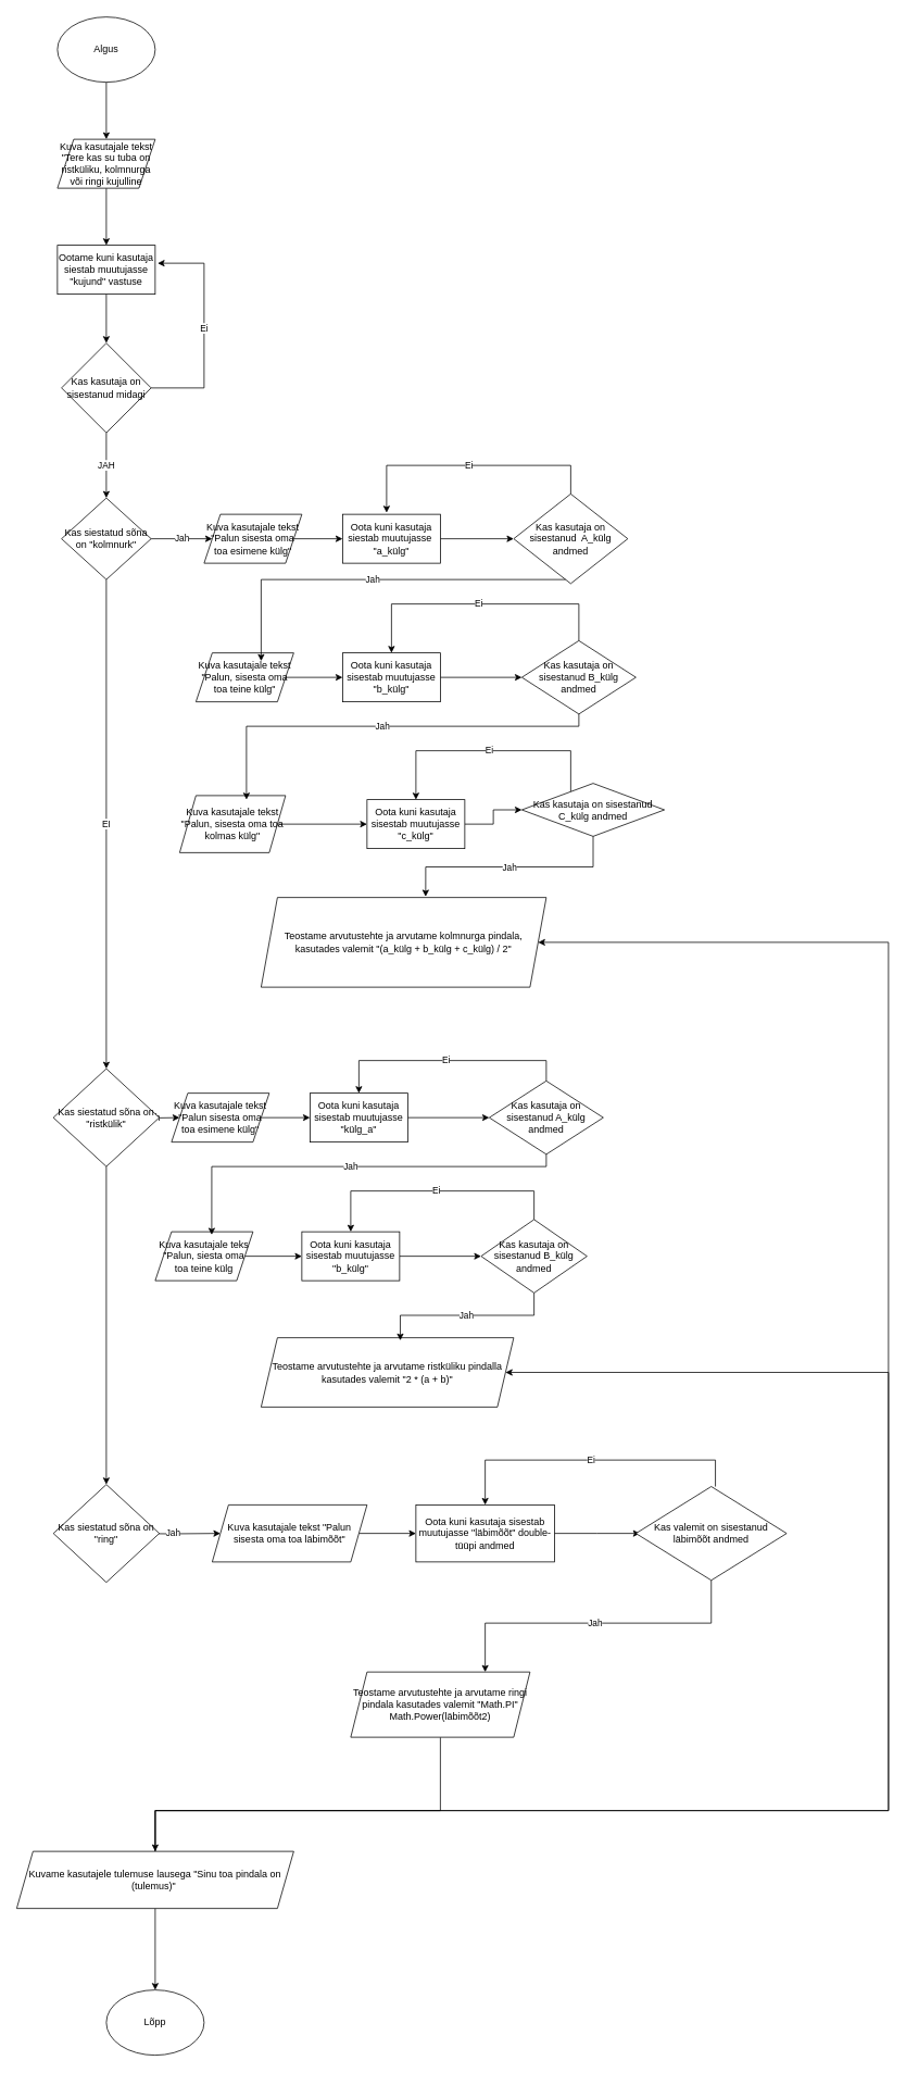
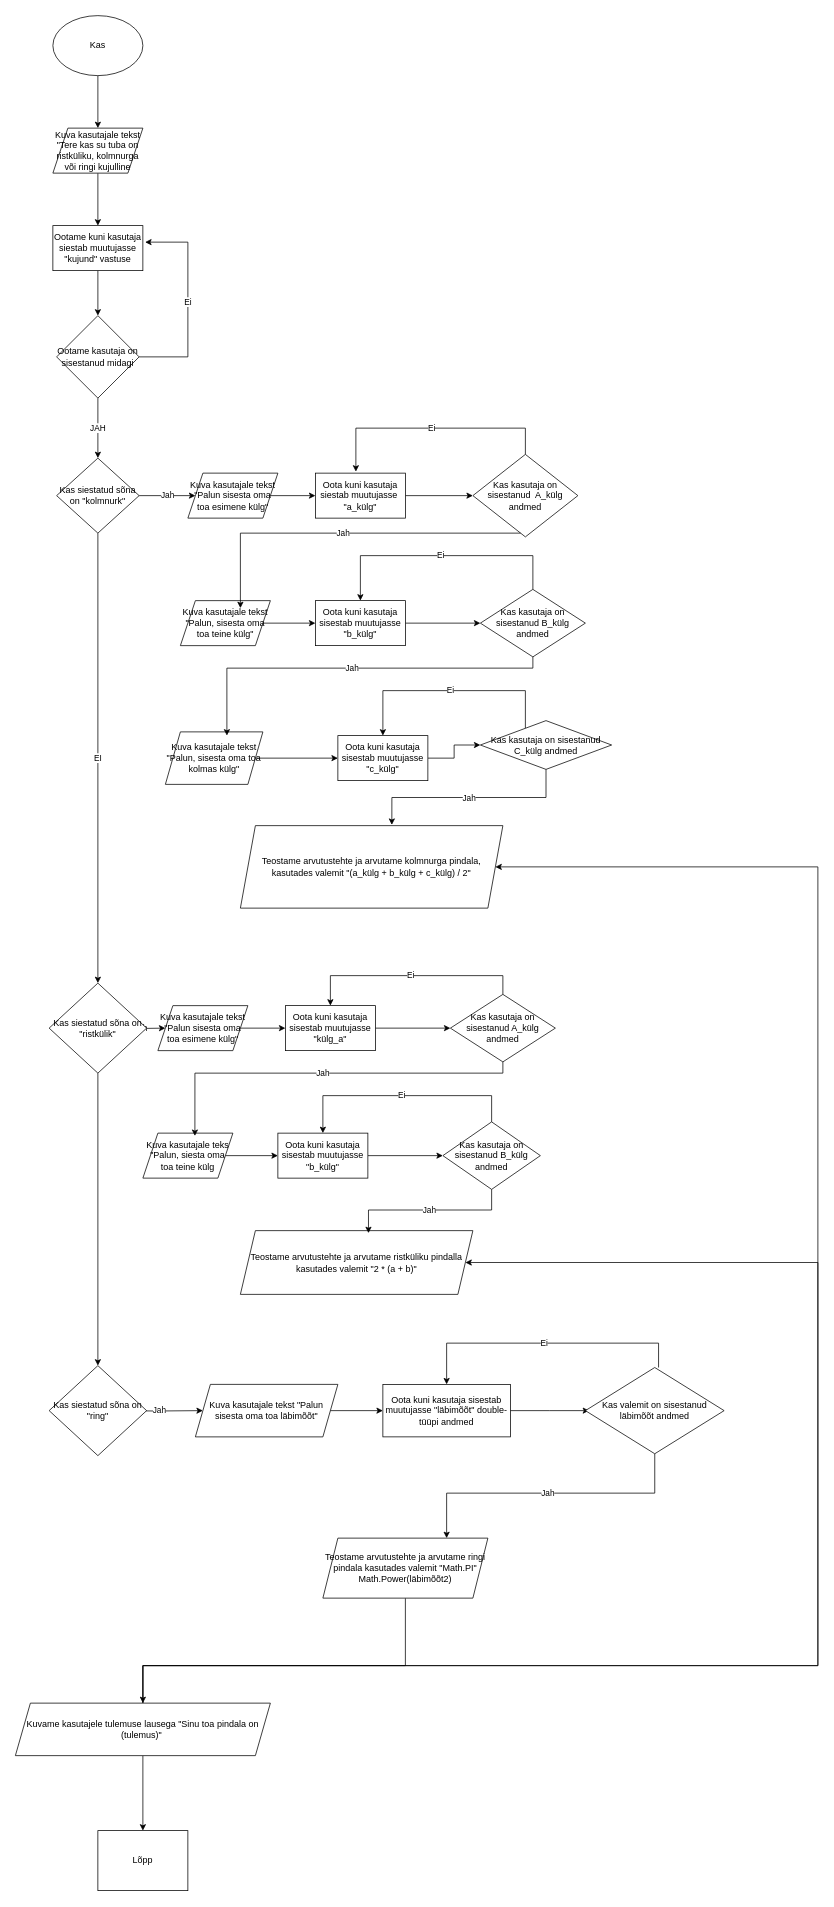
  <mxCell id="0" />
  <mxCell id="1" parent="0" />
  <mxCell id="2" value="" style="edgeStyle=orthogonalEdgeStyle;rounded=0;orthogonalLoop=1;jettySize=auto;html=1;" edge="1" parent="1" source="3" target="5"><mxGeometry relative="1" as="geometry" /></mxCell>
- <mxCell id="3" value="Algus" style="ellipse;whiteSpace=wrap;html=1;" vertex="1" parent="1"><mxGeometry x="70" y="20" width="120" height="80" as="geometry" /></mxCell>
+ <mxCell id="3" value="Kas" style="ellipse;whiteSpace=wrap;html=1;" vertex="1" parent="1"><mxGeometry x="70" y="20" width="120" height="80" as="geometry" /></mxCell>
  <mxCell id="4" value="" style="edgeStyle=orthogonalEdgeStyle;rounded=0;orthogonalLoop=1;jettySize=auto;html=1;" edge="1" parent="1" source="5" target="7"><mxGeometry relative="1" as="geometry" /></mxCell>
  <mxCell id="5" value="Kuva kasutajale tekst &quot;Tere kas su tuba on ristküliku, kolmnurga või ringi kujulline" style="shape=parallelogram;perimeter=parallelogramPerimeter;whiteSpace=wrap;html=1;fixedSize=1;" vertex="1" parent="1"><mxGeometry x="70" y="170" width="120" height="60" as="geometry" /></mxCell>
  <mxCell id="6" value="" style="edgeStyle=orthogonalEdgeStyle;rounded=0;orthogonalLoop=1;jettySize=auto;html=1;" edge="1" parent="1" source="7" target="9"><mxGeometry relative="1" as="geometry" /></mxCell>
  <mxCell id="7" value="Ootame kuni kasutaja siestab muutujasse &quot;kujund&quot; vastuse" style="rounded=0;whiteSpace=wrap;html=1;" vertex="1" parent="1"><mxGeometry x="70" y="300" width="120" height="60" as="geometry" /></mxCell>
  <mxCell id="8" value="JAH" style="edgeStyle=orthogonalEdgeStyle;rounded=0;orthogonalLoop=1;jettySize=auto;html=1;" edge="1" parent="1" source="9" target="13"><mxGeometry relative="1" as="geometry" /></mxCell>
- <mxCell id="9" value="Kas kasutaja on sisestanud midagi" style="rhombus;whiteSpace=wrap;html=1;" vertex="1" parent="1"><mxGeometry x="75" y="420" width="110" height="110" as="geometry" /></mxCell>
+ <mxCell id="9" value="Ootame kasutaja on sisestanud midagi" style="rhombus;whiteSpace=wrap;html=1;" vertex="1" parent="1"><mxGeometry x="75" y="420" width="110" height="110" as="geometry" /></mxCell>
  <mxCell id="10" value="Ei" style="edgeStyle=orthogonalEdgeStyle;rounded=0;orthogonalLoop=1;jettySize=auto;html=1;entryX=1.025;entryY=0.367;entryDx=0;entryDy=0;entryPerimeter=0;" edge="1" parent="1" source="9" target="7"><mxGeometry relative="1" as="geometry"><Array as="points"><mxPoint x="250" y="475" /><mxPoint x="250" y="322" /></Array></mxGeometry></mxCell>
  <mxCell id="11" value="EI" style="edgeStyle=orthogonalEdgeStyle;rounded=0;orthogonalLoop=1;jettySize=auto;html=1;" edge="1" parent="1" source="13" target="16"><mxGeometry relative="1" as="geometry" /></mxCell>
  <mxCell id="12" value="Jah" style="edgeStyle=orthogonalEdgeStyle;rounded=0;orthogonalLoop=1;jettySize=auto;html=1;" edge="1" parent="1" source="13" target="18"><mxGeometry relative="1" as="geometry" /></mxCell>
  <mxCell id="13" value="Kas siestatud sõna on &quot;kolmnurk&quot;" style="rhombus;whiteSpace=wrap;html=1;" vertex="1" parent="1"><mxGeometry x="75" y="610" width="110" height="100" as="geometry" /></mxCell>
  <mxCell id="14" value="Jah" style="edgeStyle=orthogonalEdgeStyle;rounded=0;orthogonalLoop=1;jettySize=auto;html=1;" edge="1" parent="1" target="24"><mxGeometry relative="1" as="geometry"><mxPoint x="155" y="1370" as="sourcePoint" /></mxGeometry></mxCell>
  <mxCell id="15" value="" style="edgeStyle=orthogonalEdgeStyle;rounded=0;orthogonalLoop=1;jettySize=auto;html=1;" edge="1" parent="1" source="16" target="30"><mxGeometry relative="1" as="geometry" /></mxCell>
  <mxCell id="16" value="Kas siestatud sõna on &quot;ristkülik&quot;" style="rhombus;whiteSpace=wrap;html=1;" vertex="1" parent="1"><mxGeometry x="65" y="1310" width="130" height="120" as="geometry" /></mxCell>
  <mxCell id="17" value="" style="edgeStyle=orthogonalEdgeStyle;rounded=0;orthogonalLoop=1;jettySize=auto;html=1;" edge="1" parent="1" source="18" target="20"><mxGeometry relative="1" as="geometry" /></mxCell>
  <mxCell id="18" value="Kuva kasutajale tekst &quot;Palun sisesta oma toa esimene külg&quot;" style="shape=parallelogram;perimeter=parallelogramPerimeter;whiteSpace=wrap;html=1;fixedSize=1;" vertex="1" parent="1"><mxGeometry x="250" y="630" width="120" height="60" as="geometry" /></mxCell>
  <mxCell id="19" value="" style="edgeStyle=orthogonalEdgeStyle;rounded=0;orthogonalLoop=1;jettySize=auto;html=1;" edge="1" parent="1" source="20" target="21"><mxGeometry relative="1" as="geometry" /></mxCell>
  <mxCell id="20" value="Oota kuni kasutaja siestab muutujasse&amp;nbsp;&lt;div&gt;&lt;span style=&quot;background-color: transparent; color: light-dark(rgb(0, 0, 0), rgb(255, 255, 255));&quot;&gt;&quot;a_külg&quot;&lt;/span&gt;&lt;br&gt;&lt;/div&gt;" style="rounded=0;whiteSpace=wrap;html=1;" vertex="1" parent="1"><mxGeometry x="420" y="630" width="120" height="60" as="geometry" /></mxCell>
  <mxCell id="21" value="Kas kasutaja on sisestanud&amp;nbsp; A_külg andmed" style="rhombus;whiteSpace=wrap;html=1;rounded=0;" vertex="1" parent="1"><mxGeometry x="630" y="605" width="140" height="110" as="geometry" /></mxCell>
  <mxCell id="22" value="Ei" style="edgeStyle=orthogonalEdgeStyle;rounded=0;orthogonalLoop=1;jettySize=auto;html=1;entryX=0.45;entryY=-0.033;entryDx=0;entryDy=0;entryPerimeter=0;" edge="1" parent="1" source="21" target="20"><mxGeometry relative="1" as="geometry"><Array as="points"><mxPoint x="700" y="570" /><mxPoint x="474" y="570" /></Array></mxGeometry></mxCell>
  <mxCell id="23" value="" style="edgeStyle=orthogonalEdgeStyle;rounded=0;orthogonalLoop=1;jettySize=auto;html=1;" edge="1" parent="1" source="24" target="26"><mxGeometry relative="1" as="geometry" /></mxCell>
  <mxCell id="24" value="Kuva kasutajale tekst &quot;Palun sisesta oma toa esimene külg&quot;" style="shape=parallelogram;perimeter=parallelogramPerimeter;whiteSpace=wrap;html=1;fixedSize=1;" vertex="1" parent="1"><mxGeometry x="210" y="1340" width="120" height="60" as="geometry" /></mxCell>
  <mxCell id="25" value="" style="edgeStyle=orthogonalEdgeStyle;rounded=0;orthogonalLoop=1;jettySize=auto;html=1;" edge="1" parent="1" source="26" target="28"><mxGeometry relative="1" as="geometry" /></mxCell>
  <mxCell id="26" value="Oota kuni kasutaja sisestab muutujasse &quot;külg_a&quot;" style="rounded=0;whiteSpace=wrap;html=1;" vertex="1" parent="1"><mxGeometry x="380" y="1340" width="120" height="60" as="geometry" /></mxCell>
  <mxCell id="27" value="Ei" style="edgeStyle=orthogonalEdgeStyle;rounded=0;orthogonalLoop=1;jettySize=auto;html=1;" edge="1" parent="1" source="28" target="26"><mxGeometry relative="1" as="geometry"><Array as="points"><mxPoint x="670" y="1300" /><mxPoint x="440" y="1300" /></Array></mxGeometry></mxCell>
  <mxCell id="28" value="Kas kasutaja on sisestanud A_külg&lt;div&gt;andmed&lt;/div&gt;" style="rhombus;whiteSpace=wrap;html=1;rounded=0;" vertex="1" parent="1"><mxGeometry x="600" y="1325" width="140" height="90" as="geometry" /></mxCell>
  <mxCell id="29" value="Jah" style="edgeStyle=orthogonalEdgeStyle;rounded=0;orthogonalLoop=1;jettySize=auto;html=1;" edge="1" parent="1" target="32"><mxGeometry relative="1" as="geometry"><mxPoint x="155" y="1880" as="sourcePoint" /></mxGeometry></mxCell>
  <mxCell id="30" value="Kas siestatud sõna on &quot;ring&quot;" style="rhombus;whiteSpace=wrap;html=1;" vertex="1" parent="1"><mxGeometry x="65" y="1820" width="130" height="120" as="geometry" /></mxCell>
  <mxCell id="31" value="" style="edgeStyle=orthogonalEdgeStyle;rounded=0;orthogonalLoop=1;jettySize=auto;html=1;" edge="1" parent="1" source="32" target="34"><mxGeometry relative="1" as="geometry" /></mxCell>
  <mxCell id="32" value="Kuva kasutajale tekst &quot;Palun sisesta oma toa läbimõõt&quot;" style="shape=parallelogram;perimeter=parallelogramPerimeter;whiteSpace=wrap;html=1;fixedSize=1;" vertex="1" parent="1"><mxGeometry x="260" y="1845" width="190" height="70" as="geometry" /></mxCell>
  <mxCell id="33" value="" style="edgeStyle=orthogonalEdgeStyle;rounded=0;orthogonalLoop=1;jettySize=auto;html=1;" edge="1" parent="1" source="34"><mxGeometry relative="1" as="geometry"><mxPoint x="785" y="1880" as="targetPoint" /></mxGeometry></mxCell>
  <mxCell id="34" value="Oota kuni kasutaja sisestab muutujasse &quot;läbimõõt&quot; double-tüüpi andmed" style="whiteSpace=wrap;html=1;" vertex="1" parent="1"><mxGeometry x="510" y="1845" width="170" height="70" as="geometry" /></mxCell>
  <mxCell id="35" value="Ei" style="edgeStyle=orthogonalEdgeStyle;rounded=0;orthogonalLoop=1;jettySize=auto;html=1;" edge="1" parent="1" target="34"><mxGeometry relative="1" as="geometry"><mxPoint x="877.6" y="1822.562" as="sourcePoint" /><Array as="points"><mxPoint x="878" y="1790" /><mxPoint x="595" y="1790" /></Array></mxGeometry></mxCell>
  <mxCell id="36" value="Jah" style="edgeStyle=orthogonalEdgeStyle;rounded=0;orthogonalLoop=1;jettySize=auto;html=1;entryX=0.75;entryY=0;entryDx=0;entryDy=0;" edge="1" parent="1" source="37" target="64"><mxGeometry relative="1" as="geometry"><Array as="points"><mxPoint x="872" y="1990" /><mxPoint x="595" y="1990" /></Array></mxGeometry></mxCell>
  <mxCell id="37" value="Kas valemit on sisestanud läbimõõt andmed" style="rhombus;whiteSpace=wrap;html=1;" vertex="1" parent="1"><mxGeometry x="780" y="1822.5" width="185" height="115" as="geometry" /></mxCell>
  <mxCell id="38" value="" style="edgeStyle=orthogonalEdgeStyle;rounded=0;orthogonalLoop=1;jettySize=auto;html=1;" edge="1" source="39" target="41" parent="1"><mxGeometry relative="1" as="geometry" /></mxCell>
  <mxCell id="39" value="Kuva kasutajale tekst &quot;Palun, sisesta oma toa teine külg&quot;" style="shape=parallelogram;perimeter=parallelogramPerimeter;whiteSpace=wrap;html=1;fixedSize=1;" vertex="1" parent="1"><mxGeometry x="240" y="800" width="120" height="60" as="geometry" /></mxCell>
  <mxCell id="40" value="" style="edgeStyle=orthogonalEdgeStyle;rounded=0;orthogonalLoop=1;jettySize=auto;html=1;" edge="1" source="41" target="43" parent="1"><mxGeometry relative="1" as="geometry" /></mxCell>
  <mxCell id="41" value="Oota kuni kasutaja sisestab muutujasse &quot;b_külg&quot;" style="rounded=0;whiteSpace=wrap;html=1;" vertex="1" parent="1"><mxGeometry x="420" y="800" width="120" height="60" as="geometry" /></mxCell>
  <mxCell id="42" value="Ei" style="edgeStyle=orthogonalEdgeStyle;rounded=0;orthogonalLoop=1;jettySize=auto;html=1;" edge="1" source="43" target="41" parent="1"><mxGeometry relative="1" as="geometry"><Array as="points"><mxPoint x="710" y="740" /><mxPoint x="480" y="740" /></Array></mxGeometry></mxCell>
  <mxCell id="43" value="Kas kasutaja on sisestanud B_külg andmed" style="rhombus;whiteSpace=wrap;html=1;rounded=0;" vertex="1" parent="1"><mxGeometry x="640" y="785" width="140" height="90" as="geometry" /></mxCell>
  <mxCell id="44" value="" style="edgeStyle=orthogonalEdgeStyle;rounded=0;orthogonalLoop=1;jettySize=auto;html=1;" edge="1" source="45" target="47" parent="1"><mxGeometry relative="1" as="geometry" /></mxCell>
  <mxCell id="45" value="Kuva kasutajale tekst &quot;Palun, sisesta oma toa kolmas külg&quot;" style="shape=parallelogram;perimeter=parallelogramPerimeter;whiteSpace=wrap;html=1;fixedSize=1;" vertex="1" parent="1"><mxGeometry x="220" y="975" width="130" height="70" as="geometry" /></mxCell>
  <mxCell id="46" value="" style="edgeStyle=orthogonalEdgeStyle;rounded=0;orthogonalLoop=1;jettySize=auto;html=1;" edge="1" source="47" target="49" parent="1"><mxGeometry relative="1" as="geometry" /></mxCell>
  <mxCell id="47" value="Oota kuni kasutaja sisestab muutujasse &quot;c_külg&quot;" style="rounded=0;whiteSpace=wrap;html=1;" vertex="1" parent="1"><mxGeometry x="450" y="980" width="120" height="60" as="geometry" /></mxCell>
  <mxCell id="48" value="Ei" style="edgeStyle=orthogonalEdgeStyle;rounded=0;orthogonalLoop=1;jettySize=auto;html=1;" edge="1" source="49" target="47" parent="1"><mxGeometry relative="1" as="geometry"><Array as="points"><mxPoint x="700" y="920" /><mxPoint x="510" y="920" /></Array></mxGeometry></mxCell>
  <mxCell id="49" value="Kas kasutaja on sisestanud C_külg andmed" style="rhombus;whiteSpace=wrap;html=1;" vertex="1" parent="1"><mxGeometry x="640" y="960" width="175" height="65" as="geometry" /></mxCell>
  <mxCell id="50" value="Teostame arvutustehte ja arvutame kolmnurga pindala, kasutades valemit &quot;(a_külg + b_külg + c_külg) / 2&quot;" style="shape=parallelogram;perimeter=parallelogramPerimeter;whiteSpace=wrap;html=1;fixedSize=1;" vertex="1" parent="1"><mxGeometry x="320" y="1100" width="350" height="110" as="geometry" /></mxCell>
  <mxCell id="51" value="Jah" style="edgeStyle=orthogonalEdgeStyle;rounded=0;orthogonalLoop=1;jettySize=auto;html=1;entryX=0.667;entryY=0.167;entryDx=0;entryDy=0;entryPerimeter=0;" edge="1" parent="1" source="21" target="39"><mxGeometry relative="1" as="geometry"><Array as="points"><mxPoint x="320" y="710" /></Array></mxGeometry></mxCell>
  <mxCell id="52" value="Jah" style="edgeStyle=orthogonalEdgeStyle;rounded=0;orthogonalLoop=1;jettySize=auto;html=1;entryX=0.631;entryY=0.071;entryDx=0;entryDy=0;entryPerimeter=0;" edge="1" parent="1" source="43" target="45"><mxGeometry relative="1" as="geometry"><Array as="points"><mxPoint x="710" y="890" /><mxPoint x="302" y="890" /></Array></mxGeometry></mxCell>
  <mxCell id="53" value="Jah" style="edgeStyle=orthogonalEdgeStyle;rounded=0;orthogonalLoop=1;jettySize=auto;html=1;entryX=0.577;entryY=-0.009;entryDx=0;entryDy=0;entryPerimeter=0;" edge="1" parent="1" source="49" target="50"><mxGeometry relative="1" as="geometry" /></mxCell>
  <mxCell id="54" value="" style="edgeStyle=orthogonalEdgeStyle;rounded=0;orthogonalLoop=1;jettySize=auto;html=1;" edge="1" source="55" target="57" parent="1"><mxGeometry relative="1" as="geometry" /></mxCell>
  <mxCell id="55" value="Kuva kasutajale teks &quot;Palun, siesta oma toa teine külg" style="shape=parallelogram;perimeter=parallelogramPerimeter;whiteSpace=wrap;html=1;fixedSize=1;" vertex="1" parent="1"><mxGeometry x="190" y="1510" width="120" height="60" as="geometry" /></mxCell>
  <mxCell id="56" value="" style="edgeStyle=orthogonalEdgeStyle;rounded=0;orthogonalLoop=1;jettySize=auto;html=1;" edge="1" source="57" target="59" parent="1"><mxGeometry relative="1" as="geometry" /></mxCell>
  <mxCell id="57" value="Oota kuni kasutaja sisestab muutujasse &quot;b_külg&quot;" style="rounded=0;whiteSpace=wrap;html=1;" vertex="1" parent="1"><mxGeometry x="370" y="1510" width="120" height="60" as="geometry" /></mxCell>
  <mxCell id="58" value="Ei" style="edgeStyle=orthogonalEdgeStyle;rounded=0;orthogonalLoop=1;jettySize=auto;html=1;" edge="1" source="59" target="57" parent="1"><mxGeometry relative="1" as="geometry"><Array as="points"><mxPoint x="655" y="1460" /><mxPoint x="430" y="1460" /></Array></mxGeometry></mxCell>
  <mxCell id="59" value="Kas kasutaja on sisestanud B_külg&lt;div&gt;andmed&lt;/div&gt;" style="rhombus;whiteSpace=wrap;html=1;rounded=0;" vertex="1" parent="1"><mxGeometry x="590" y="1495" width="130" height="90" as="geometry" /></mxCell>
  <mxCell id="60" value="Teostame arvutustehte ja arvutame ristküliku pindalla kasutades valemit &quot;2 * (a + b)&quot;" style="shape=parallelogram;perimeter=parallelogramPerimeter;whiteSpace=wrap;html=1;fixedSize=1;" vertex="1" parent="1"><mxGeometry x="320" y="1640" width="310" height="85" as="geometry" /></mxCell>
  <mxCell id="61" value="Jah" style="edgeStyle=orthogonalEdgeStyle;rounded=0;orthogonalLoop=1;jettySize=auto;html=1;entryX=0.578;entryY=0.063;entryDx=0;entryDy=0;entryPerimeter=0;" edge="1" parent="1" source="28" target="55"><mxGeometry relative="1" as="geometry"><Array as="points"><mxPoint x="670" y="1430" /><mxPoint x="259" y="1430" /></Array></mxGeometry></mxCell>
  <mxCell id="62" value="Jah" style="edgeStyle=orthogonalEdgeStyle;rounded=0;orthogonalLoop=1;jettySize=auto;html=1;entryX=0.551;entryY=0.039;entryDx=0;entryDy=0;entryPerimeter=0;" edge="1" parent="1" source="59" target="60"><mxGeometry relative="1" as="geometry" /></mxCell>
  <mxCell id="63" style="edgeStyle=orthogonalEdgeStyle;rounded=0;orthogonalLoop=1;jettySize=auto;html=1;entryX=0.5;entryY=0;entryDx=0;entryDy=0;" edge="1" parent="1" source="64" target="68"><mxGeometry relative="1" as="geometry"><Array as="points"><mxPoint x="540" y="2220" /><mxPoint x="190" y="2220" /></Array></mxGeometry></mxCell>
  <mxCell id="64" value="Teostame arvutustehte ja arvutame ringi pindala kasutades valemit &quot;Math.PI&quot; Math.Power(läbimõõt2)" style="shape=parallelogram;perimeter=parallelogramPerimeter;whiteSpace=wrap;html=1;fixedSize=1;" vertex="1" parent="1"><mxGeometry x="430" y="2050" width="220" height="80" as="geometry" /></mxCell>
  <mxCell id="65" value="" style="edgeStyle=orthogonalEdgeStyle;rounded=0;orthogonalLoop=1;jettySize=auto;html=1;" edge="1" parent="1" source="68" target="69"><mxGeometry relative="1" as="geometry" /></mxCell>
  <mxCell id="66" style="edgeStyle=orthogonalEdgeStyle;rounded=0;orthogonalLoop=1;jettySize=auto;html=1;entryX=1;entryY=0.5;entryDx=0;entryDy=0;" edge="1" parent="1" source="68" target="60"><mxGeometry relative="1" as="geometry"><Array as="points"><mxPoint x="190" y="2220" /><mxPoint x="1090" y="2220" /><mxPoint x="1090" y="1683" /></Array></mxGeometry></mxCell>
  <mxCell id="67" style="edgeStyle=orthogonalEdgeStyle;rounded=0;orthogonalLoop=1;jettySize=auto;html=1;entryX=1;entryY=0.5;entryDx=0;entryDy=0;" edge="1" parent="1" source="68" target="50"><mxGeometry relative="1" as="geometry"><Array as="points"><mxPoint x="190" y="2220" /><mxPoint x="1090" y="2220" /><mxPoint x="1090" y="1155" /></Array></mxGeometry></mxCell>
  <mxCell id="68" value="Kuvame kasutajele tulemuse lausega &quot;Sinu toa pindala on (tulemus)&quot;&amp;nbsp;" style="shape=parallelogram;perimeter=parallelogramPerimeter;whiteSpace=wrap;html=1;fixedSize=1;" vertex="1" parent="1"><mxGeometry x="20" y="2270" width="340" height="70" as="geometry" /></mxCell>
- <mxCell id="69" value="Lõpp" style="ellipse;whiteSpace=wrap;html=1;" vertex="1" parent="1"><mxGeometry x="130" y="2440" width="120" height="80" as="geometry" /></mxCell>
+ <mxCell id="69" value="Lõpp" style="whiteSpace=wrap;html=1;rounded=0;" vertex="1" parent="1"><mxGeometry x="130" y="2440" width="120" height="80" as="geometry" /></mxCell>
